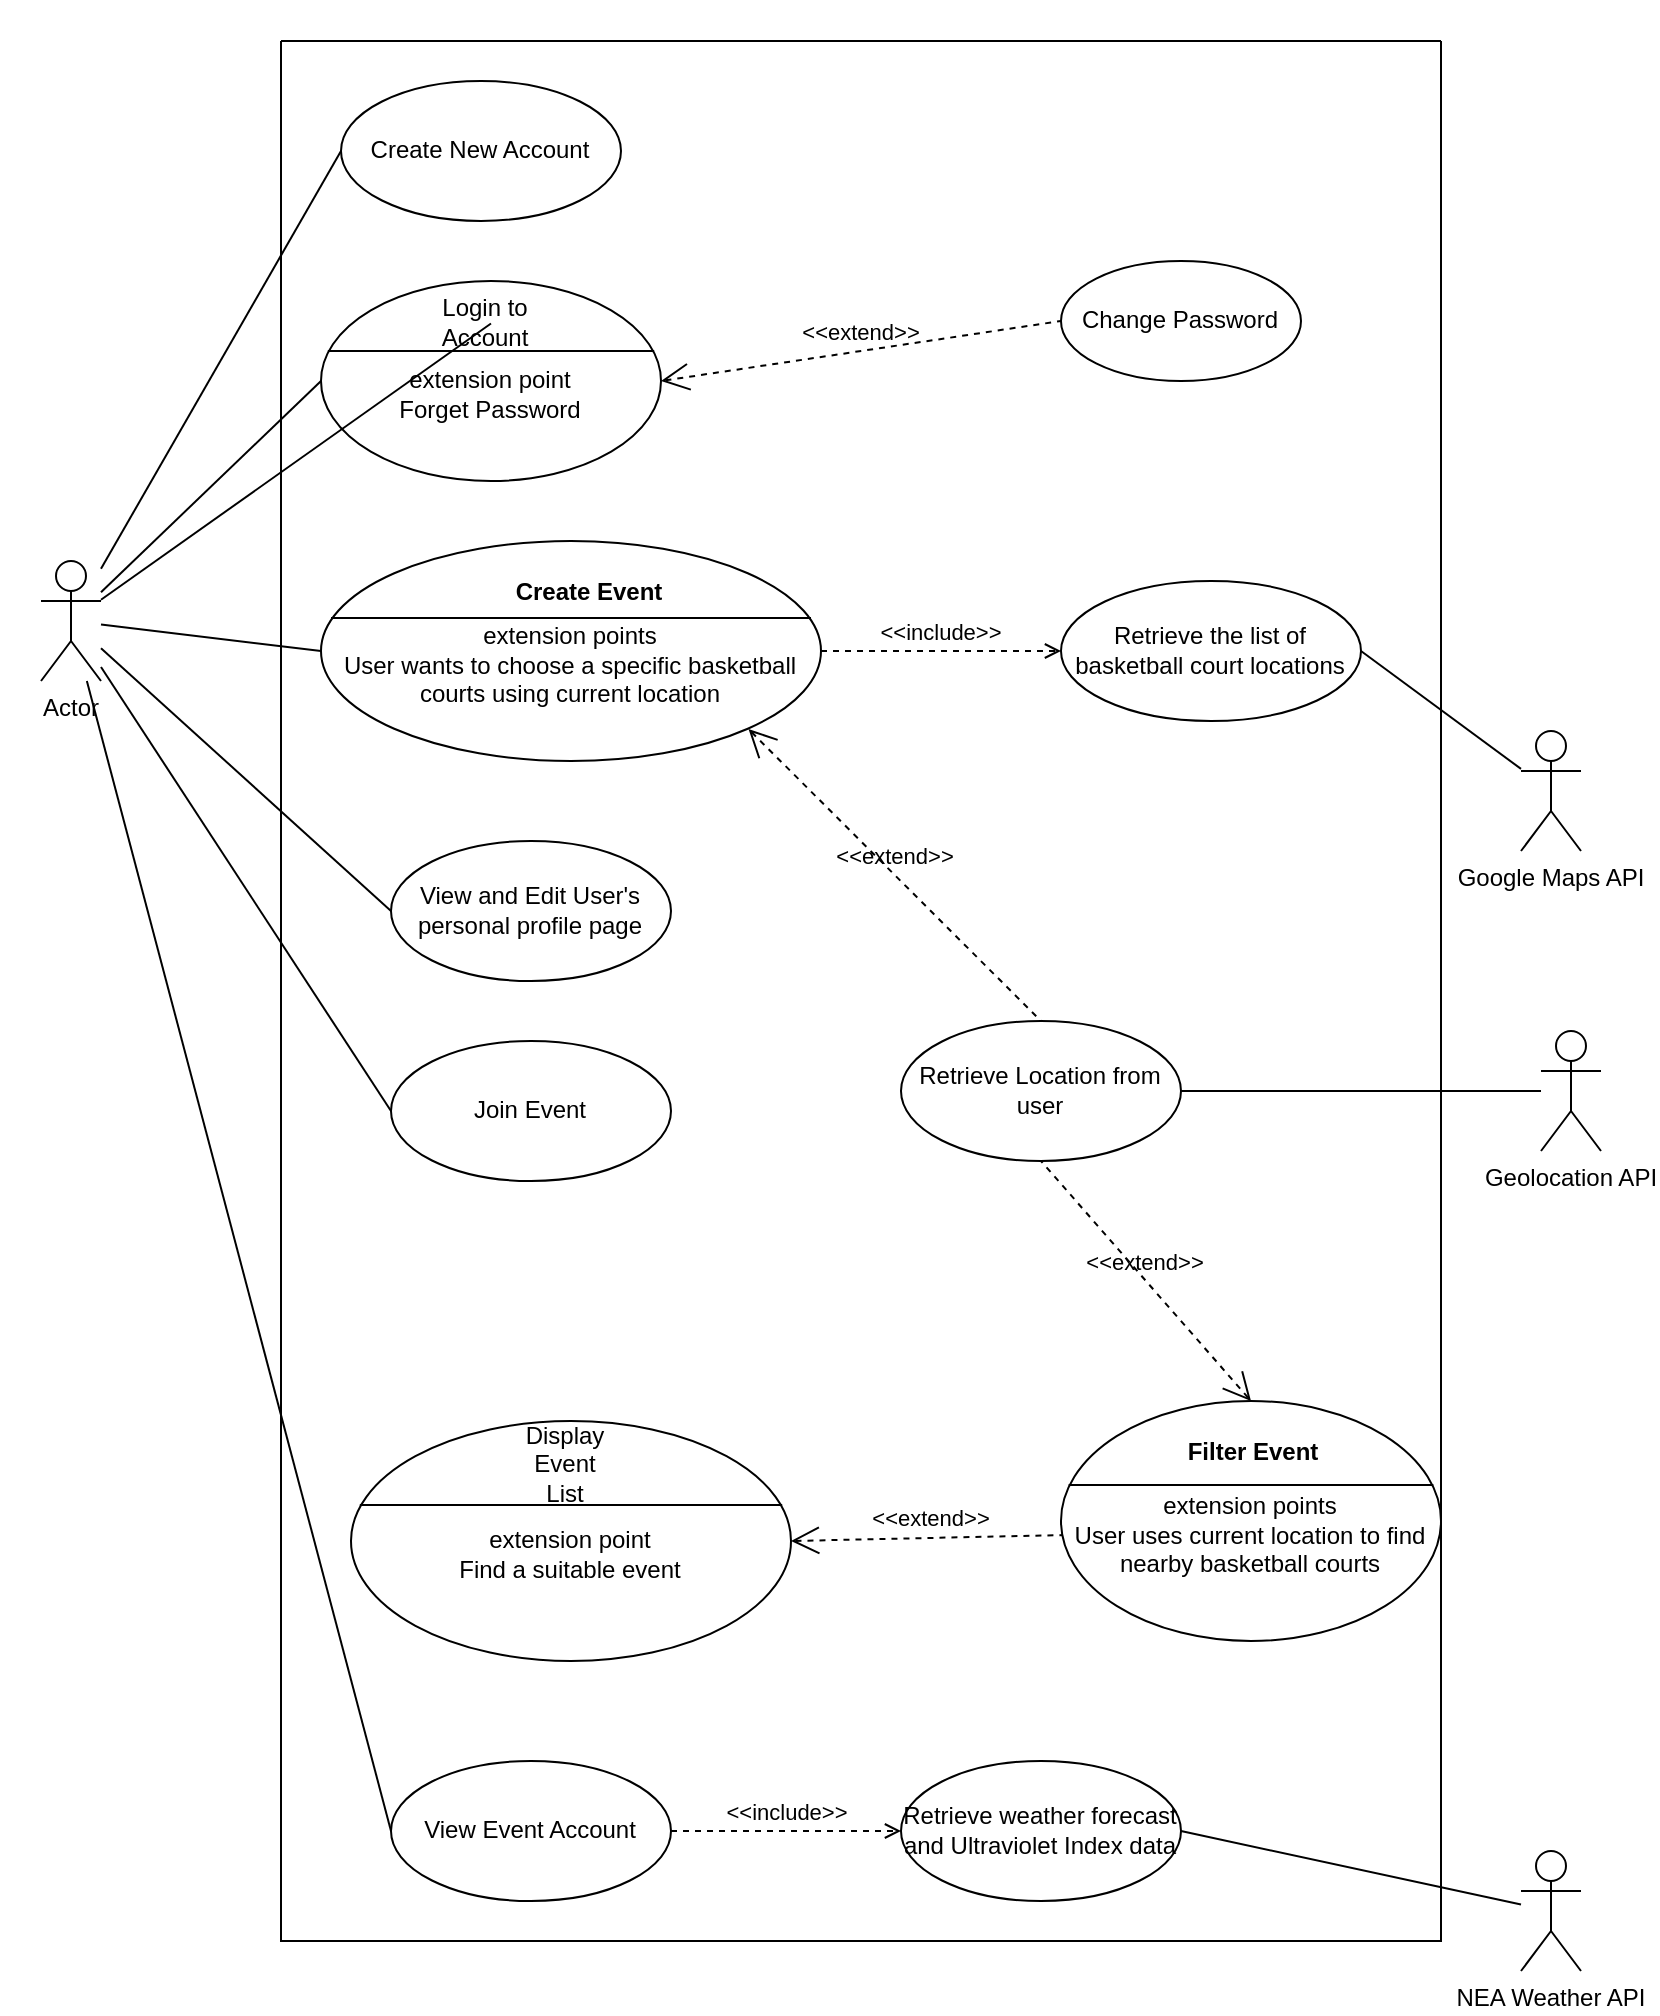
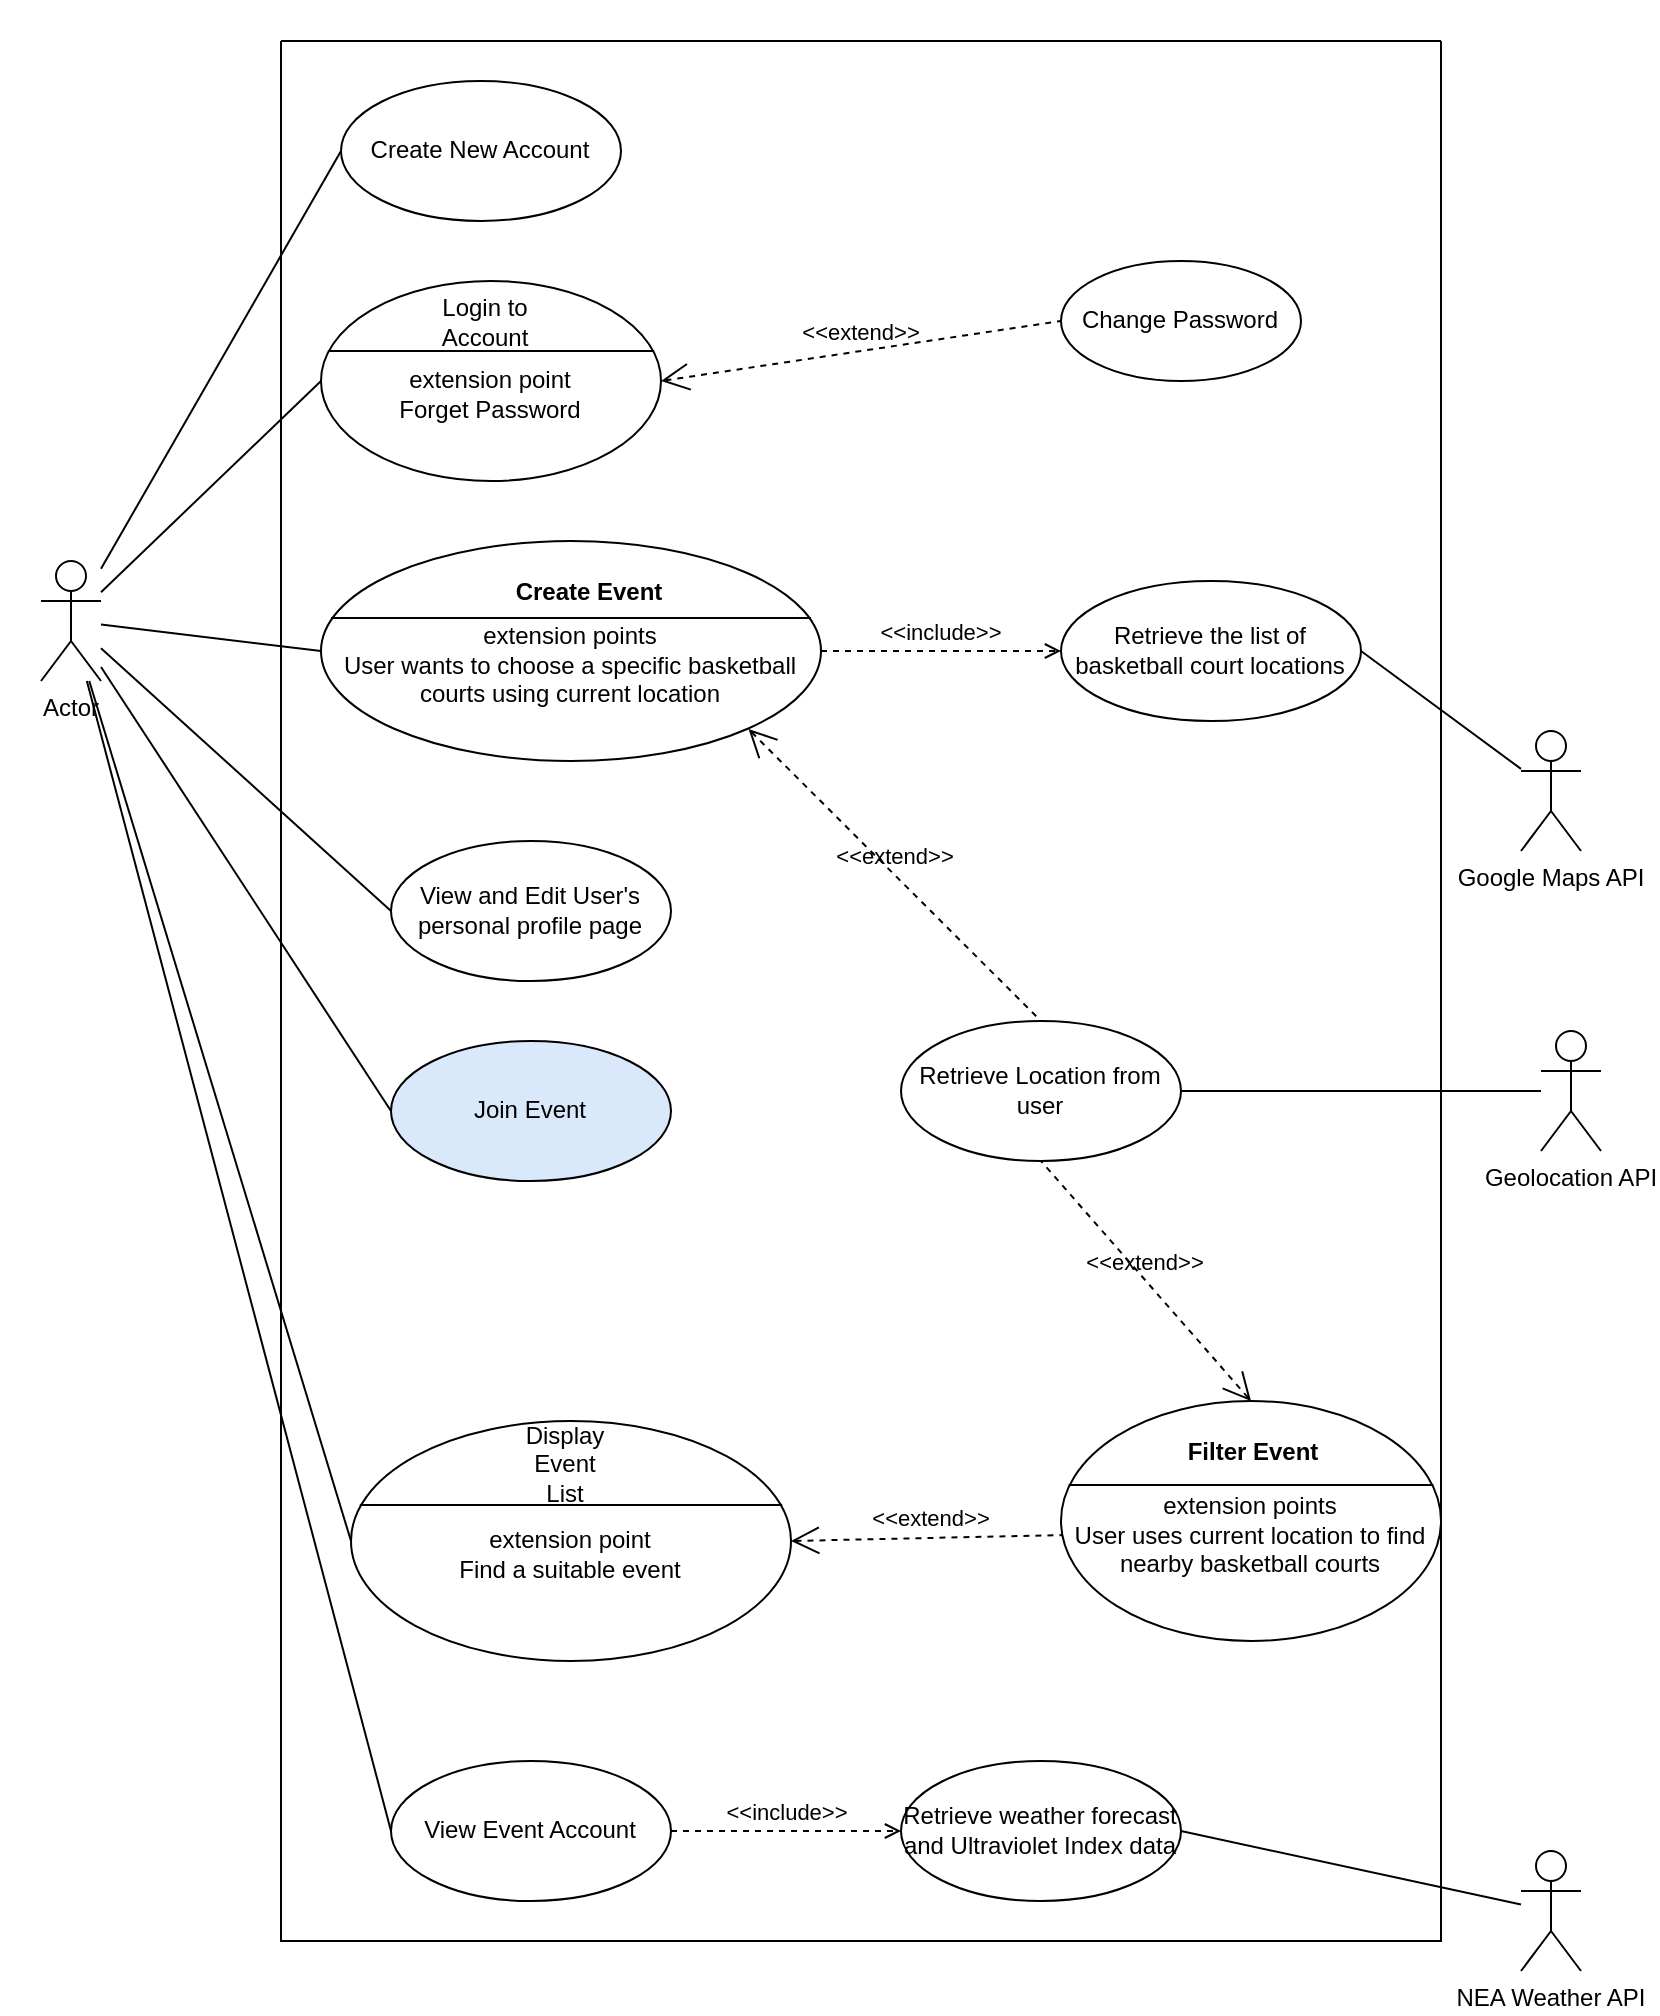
  <mxCell id="0" />
  <mxCell id="1" parent="0" />
  <mxCell id="2" value="Actor" style="shape=umlActor;verticalLabelPosition=bottom;verticalAlign=top;html=1;outlineConnect=0;" vertex="1" parent="1"><mxGeometry x="20" y="280" width="30" height="60" as="geometry" /></mxCell>
  <mxCell id="3" value="" style="swimlane;startSize=0;" vertex="1" parent="1"><mxGeometry x="140" y="20" width="580" height="950" as="geometry" /></mxCell>
  <mxCell id="4" value="Create New Account" style="ellipse;whiteSpace=wrap;html=1;" vertex="1" parent="3"><mxGeometry x="30" y="20" width="140" height="70" as="geometry" /></mxCell>
  <mxCell id="5" value="View and Edit User's personal profile page" style="ellipse;whiteSpace=wrap;html=1;" vertex="1" parent="3"><mxGeometry x="55" y="400" width="140" height="70" as="geometry" /></mxCell>
  <mxCell id="6" value="&lt;br&gt;extension point&lt;br&gt;&lt;div&gt;Forget Password&lt;/div&gt;" style="html=1;shape=mxgraph.sysml.useCaseExtPt;whiteSpace=wrap;align=center;" vertex="1" parent="3"><mxGeometry x="20" y="120" width="170" height="100" as="geometry" /></mxCell>
  <mxCell id="7" value="&lt;span style=&quot;font-weight: 400; text-wrap: wrap;&quot;&gt;Login to Account&lt;/span&gt;" style="resizable=0;html=1;verticalAlign=middle;align=center;labelBackgroundColor=none;fontStyle=1;" connectable="0" vertex="1" parent="6"><mxGeometry x="85" y="21.25" as="geometry"><mxPoint x="-4" y="-1" as="offset" /></mxGeometry></mxCell>
- <mxCell id="8" value="Join Event" style="ellipse;whiteSpace=wrap;html=1;" vertex="1" parent="3"><mxGeometry x="55" y="500" width="140" height="70" as="geometry" /></mxCell>
+ <mxCell id="8" value="Join Event" style="ellipse;whiteSpace=wrap;html=1;fillColor=#dae8fc;" vertex="1" parent="3"><mxGeometry x="55" y="500" width="140" height="70" as="geometry" /></mxCell>
  <mxCell id="9" value="&lt;span style=&quot;font-weight: normal;&quot;&gt;Change Password&lt;/span&gt;" style="shape=ellipse;html=1;strokeWidth=1;fontStyle=1;whiteSpace=wrap;align=center;perimeter=ellipsePerimeter;" vertex="1" parent="3"><mxGeometry x="390" y="110" width="120" height="60" as="geometry" /></mxCell>
  <mxCell id="10" value="&amp;lt;&amp;lt;extend&amp;gt;&amp;gt;" style="edgeStyle=none;html=1;startArrow=open;endArrow=none;startSize=12;verticalAlign=bottom;dashed=1;labelBackgroundColor=none;rounded=0;exitX=1;exitY=0.5;exitDx=0;exitDy=0;exitPerimeter=0;entryX=0;entryY=0.5;entryDx=0;entryDy=0;" edge="1" parent="3" source="6" target="9"><mxGeometry width="160" relative="1" as="geometry"><mxPoint x="-70" y="380" as="sourcePoint" /><mxPoint x="90" y="380" as="targetPoint" /></mxGeometry></mxCell>
  <mxCell id="11" value="&amp;lt;&amp;lt;extend&amp;gt;&amp;gt;" style="edgeStyle=none;html=1;startArrow=open;endArrow=none;startSize=12;verticalAlign=bottom;dashed=1;labelBackgroundColor=none;rounded=0;exitX=1;exitY=0.5;exitDx=0;exitDy=0;exitPerimeter=0;entryX=0.021;entryY=0.558;entryDx=0;entryDy=0;entryPerimeter=0;" edge="1" parent="3" source="12" target="20"><mxGeometry width="160" relative="1" as="geometry"><mxPoint x="-70" y="780" as="sourcePoint" /><mxPoint x="90" y="780" as="targetPoint" /></mxGeometry></mxCell>
  <mxCell id="12" value="&lt;br&gt;extension point&lt;br&gt;&lt;div&gt;Find a suitable event&lt;/div&gt;" style="html=1;shape=mxgraph.sysml.useCaseExtPt;whiteSpace=wrap;align=center;" vertex="1" parent="3"><mxGeometry x="35" y="690" width="220" height="120" as="geometry" /></mxCell>
  <mxCell id="13" value="&lt;span style=&quot;font-weight: 400; text-wrap: wrap;&quot;&gt;Display Event List&lt;/span&gt;" style="resizable=0;html=1;verticalAlign=middle;align=center;labelBackgroundColor=none;fontStyle=1;" connectable="0" vertex="1" parent="12"><mxGeometry x="104" y="24" as="geometry"><mxPoint x="2" y="-3" as="offset" /></mxGeometry></mxCell>
  <mxCell id="14" value="Retrieve Location from user" style="ellipse;whiteSpace=wrap;html=1;" vertex="1" parent="3"><mxGeometry x="310" y="490" width="140" height="70" as="geometry" /></mxCell>
  <mxCell id="15" value="Retrieve the list of basketball court locations" style="ellipse;whiteSpace=wrap;html=1;" vertex="1" parent="3"><mxGeometry x="390" y="270" width="150" height="70" as="geometry" /></mxCell>
  <mxCell id="16" value="Retrieve weather forecast and Ultraviolet Index data" style="ellipse;whiteSpace=wrap;html=1;" vertex="1" parent="3"><mxGeometry x="310" y="860" width="140" height="70" as="geometry" /></mxCell>
  <mxCell id="17" value="View Event Account" style="ellipse;whiteSpace=wrap;html=1;" vertex="1" parent="3"><mxGeometry x="55" y="860" width="140" height="70" as="geometry" /></mxCell>
  <mxCell id="18" value="&amp;lt;&amp;lt;include&amp;gt;&amp;gt;" style="edgeStyle=none;html=1;endArrow=open;verticalAlign=bottom;dashed=1;labelBackgroundColor=none;rounded=0;exitX=1;exitY=0.5;exitDx=0;exitDy=0;entryX=0;entryY=0.5;entryDx=0;entryDy=0;" edge="1" parent="3" source="17" target="16"><mxGeometry width="160" relative="1" as="geometry"><mxPoint x="30" y="830" as="sourcePoint" /><mxPoint x="190" y="830" as="targetPoint" /></mxGeometry></mxCell>
  <mxCell id="19" value="&amp;lt;&amp;lt;include&amp;gt;&amp;gt;" style="edgeStyle=none;html=1;endArrow=open;verticalAlign=bottom;dashed=1;labelBackgroundColor=none;rounded=0;entryX=0;entryY=0.5;entryDx=0;entryDy=0;exitX=1;exitY=0.5;exitDx=0;exitDy=0;exitPerimeter=0;" edge="1" parent="3" source="23" target="15"><mxGeometry width="160" relative="1" as="geometry"><mxPoint x="269.997" y="330" as="sourcePoint" /><mxPoint x="290.91" y="672.98" as="targetPoint" /></mxGeometry></mxCell>
  <mxCell id="20" value="&lt;br&gt;extension points&lt;br&gt;User uses current location to find nearby basketball courts" style="html=1;shape=mxgraph.sysml.useCaseExtPt;whiteSpace=wrap;align=center;" vertex="1" parent="3"><mxGeometry x="390" y="680" width="190" height="120" as="geometry" /></mxCell>
  <mxCell id="21" value="Filter Event" style="resizable=0;html=1;verticalAlign=middle;align=center;labelBackgroundColor=none;fontStyle=1;" connectable="0" vertex="1" parent="20"><mxGeometry x="95" y="25.5" as="geometry" /></mxCell>
  <mxCell id="22" value="&amp;lt;&amp;lt;extend&amp;gt;&amp;gt;" style="edgeStyle=none;html=1;startArrow=open;endArrow=none;startSize=12;verticalAlign=bottom;dashed=1;labelBackgroundColor=none;rounded=0;exitX=0.5;exitY=0;exitDx=0;exitDy=0;exitPerimeter=0;entryX=0.5;entryY=1;entryDx=0;entryDy=0;" edge="1" parent="3" source="20" target="14"><mxGeometry width="160" relative="1" as="geometry"><mxPoint x="100" y="570" as="sourcePoint" /><mxPoint x="260" y="570" as="targetPoint" /></mxGeometry></mxCell>
  <mxCell id="23" value="&lt;br&gt;extension points&lt;div&gt;User wants to choose a specific basketball courts using current location&lt;/div&gt;" style="html=1;shape=mxgraph.sysml.useCaseExtPt;whiteSpace=wrap;align=center;" vertex="1" parent="3"><mxGeometry x="20" y="250" width="250" height="110" as="geometry" /></mxCell>
  <mxCell id="24" value="Create Event" style="resizable=0;html=1;verticalAlign=middle;align=center;labelBackgroundColor=none;fontStyle=1;" connectable="0" vertex="1" parent="23"><mxGeometry x="125.0" y="23.375" as="geometry"><mxPoint x="8" y="2" as="offset" /></mxGeometry></mxCell>
  <mxCell id="25" value="&amp;lt;&amp;lt;extend&amp;gt;&amp;gt;" style="edgeStyle=none;html=1;startArrow=open;endArrow=none;startSize=12;verticalAlign=bottom;dashed=1;labelBackgroundColor=none;rounded=0;entryX=0.5;entryY=0;entryDx=0;entryDy=0;exitX=0.855;exitY=0.855;exitDx=0;exitDy=0;exitPerimeter=0;" edge="1" parent="3" source="23" target="14"><mxGeometry width="160" relative="1" as="geometry"><mxPoint x="100" y="490" as="sourcePoint" /><mxPoint x="260" y="490" as="targetPoint" /></mxGeometry></mxCell>
  <mxCell id="26" value="" style="edgeStyle=none;html=1;endArrow=none;verticalAlign=bottom;rounded=0;entryX=0;entryY=0.5;entryDx=0;entryDy=0;" edge="1" parent="1" source="2" target="4"><mxGeometry width="160" relative="1" as="geometry"><mxPoint x="110" y="320" as="sourcePoint" /><mxPoint x="290" y="370" as="targetPoint" /></mxGeometry></mxCell>
  <mxCell id="27" value="" style="edgeStyle=none;html=1;endArrow=none;verticalAlign=bottom;rounded=0;entryX=0;entryY=0.5;entryDx=0;entryDy=0;entryPerimeter=0;" edge="1" parent="1" source="2" target="6"><mxGeometry width="160" relative="1" as="geometry"><mxPoint x="110" y="320" as="sourcePoint" /><mxPoint x="290" y="370" as="targetPoint" /></mxGeometry></mxCell>
  <mxCell id="28" value="" style="edgeStyle=none;html=1;endArrow=none;verticalAlign=bottom;rounded=0;entryX=0;entryY=0.5;entryDx=0;entryDy=0;entryPerimeter=0;" edge="1" parent="1" source="2" target="23"><mxGeometry width="160" relative="1" as="geometry"><mxPoint x="110" y="320" as="sourcePoint" /><mxPoint x="182.94" y="302" as="targetPoint" /></mxGeometry></mxCell>
  <mxCell id="29" value="" style="edgeStyle=none;html=1;endArrow=none;verticalAlign=bottom;rounded=0;entryX=0;entryY=0.5;entryDx=0;entryDy=0;" edge="1" parent="1" source="2" target="5"><mxGeometry width="160" relative="1" as="geometry"><mxPoint x="110" y="320" as="sourcePoint" /><mxPoint x="290" y="370" as="targetPoint" /></mxGeometry></mxCell>
  <mxCell id="30" value="" style="edgeStyle=none;html=1;endArrow=none;verticalAlign=bottom;rounded=0;entryX=0;entryY=0.5;entryDx=0;entryDy=0;" edge="1" parent="1" source="2" target="8"><mxGeometry width="160" relative="1" as="geometry"><mxPoint x="110" y="320" as="sourcePoint" /><mxPoint x="290" y="570" as="targetPoint" /></mxGeometry></mxCell>
- <mxCell id="31" value="" style="edgeStyle=none;html=1;endArrow=none;verticalAlign=bottom;rounded=0;" edge="1" parent="1" source="2" target="7"><mxGeometry width="160" relative="1" as="geometry"><mxPoint x="110" y="320" as="sourcePoint" /><mxPoint x="290" y="470" as="targetPoint" /></mxGeometry></mxCell>
+ <mxCell id="31" value="" style="edgeStyle=none;html=1;endArrow=none;verticalAlign=bottom;rounded=0;entryX=0;entryY=0.5;entryDx=0;entryDy=0;entryPerimeter=0;" edge="1" parent="1" source="2" target="12"><mxGeometry width="160" relative="1" as="geometry"><mxPoint x="110" y="320" as="sourcePoint" /><mxPoint x="290" y="470" as="targetPoint" /></mxGeometry></mxCell>
  <mxCell id="32" value="Geolocation API" style="shape=umlActor;verticalLabelPosition=bottom;verticalAlign=top;html=1;" vertex="1" parent="1"><mxGeometry x="770" y="515" width="30" height="60" as="geometry" /></mxCell>
  <mxCell id="33" value="" style="edgeStyle=none;html=1;endArrow=none;verticalAlign=bottom;rounded=0;exitX=1;exitY=0.5;exitDx=0;exitDy=0;" edge="1" parent="1" source="14" target="32"><mxGeometry width="160" relative="1" as="geometry"><mxPoint x="310" y="410" as="sourcePoint" /><mxPoint x="470" y="410" as="targetPoint" /></mxGeometry></mxCell>
  <mxCell id="34" value="Google Maps API" style="shape=umlActor;html=1;verticalLabelPosition=bottom;verticalAlign=top;align=center;" vertex="1" parent="1"><mxGeometry x="760" y="365" width="30" height="60" as="geometry" /></mxCell>
  <mxCell id="35" value="NEA Weather API" style="shape=umlActor;html=1;verticalLabelPosition=bottom;verticalAlign=top;align=center;" vertex="1" parent="1"><mxGeometry x="760" y="925" width="30" height="60" as="geometry" /></mxCell>
  <mxCell id="36" value="" style="edgeStyle=none;html=1;endArrow=none;verticalAlign=bottom;rounded=0;entryX=1;entryY=0.5;entryDx=0;entryDy=0;" edge="1" parent="1" source="34" target="15"><mxGeometry width="160" relative="1" as="geometry"><mxPoint x="310" y="450" as="sourcePoint" /><mxPoint x="470" y="450" as="targetPoint" /></mxGeometry></mxCell>
  <mxCell id="37" value="" style="edgeStyle=none;html=1;endArrow=none;verticalAlign=bottom;rounded=0;entryX=1;entryY=0.5;entryDx=0;entryDy=0;" edge="1" parent="1" source="35" target="16"><mxGeometry width="160" relative="1" as="geometry"><mxPoint x="310" y="450" as="sourcePoint" /><mxPoint x="470" y="450" as="targetPoint" /></mxGeometry></mxCell>
  <mxCell id="38" value="" style="edgeStyle=none;html=1;endArrow=none;verticalAlign=bottom;rounded=0;entryX=0;entryY=0.5;entryDx=0;entryDy=0;" edge="1" parent="1" source="2" target="17"><mxGeometry width="160" relative="1" as="geometry"><mxPoint x="110" y="320" as="sourcePoint" /><mxPoint x="470" y="640" as="targetPoint" /></mxGeometry></mxCell>
